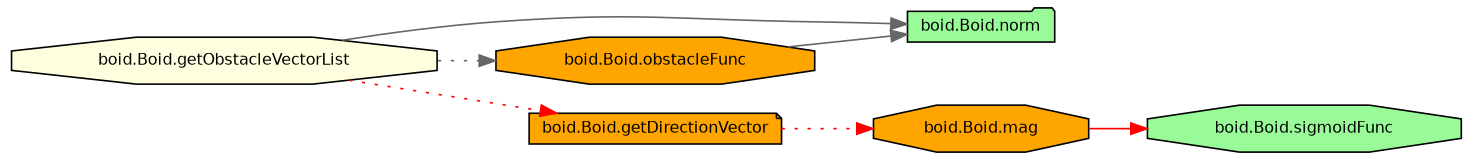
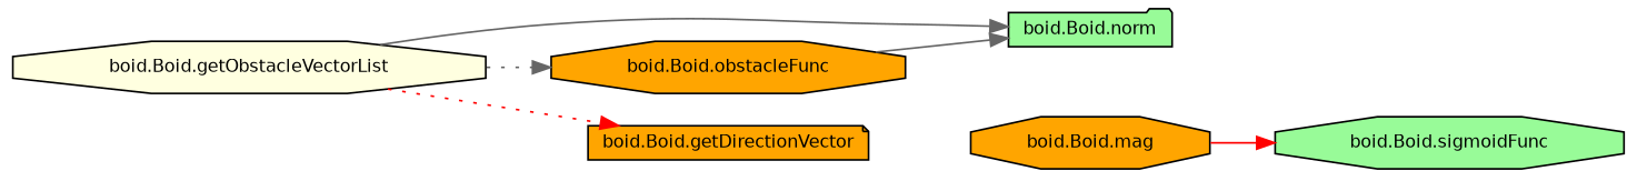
  digraph {
    rankdir=LR
    node [color=black fillcolor=orange fontname=Helvetica fontsize=10 shape=octagon style=filled]
    edge [color=gray40 fontname=Helvetica fontsize=10 labelfontname=Helvetica labelfontsize=10 style=solid]
    n1 [fillcolor=lightyellow fontcolor=black height=0.2 label="boid.Boid.getObstacleVectorList" width=0.4]
    n2 [fillcolor=palegreen height=0.2 label="boid.Boid.norm" shape=folder width=0.4]
    n3 [height=0.2 label="boid.Boid.obstacleFunc" width=0.4]
    n4 [height=0.2 label="boid.Boid.getDirectionVector" shape=note width=0.4]
    n5 [height=0.2 label="boid.Boid.mag" width=0.4]
    n6 [fillcolor=palegreen height=0.2 label="boid.Boid.sigmoidFunc" width=0.4]
    n1 -> n2
    n1 -> n3 [style=dotted]
    n1 -> n4 [color=red style=dotted]
    n3 -> n2
-   n4 -> n5 [color=red style=dotted]
    n5 -> n6 [color=red]
  }
